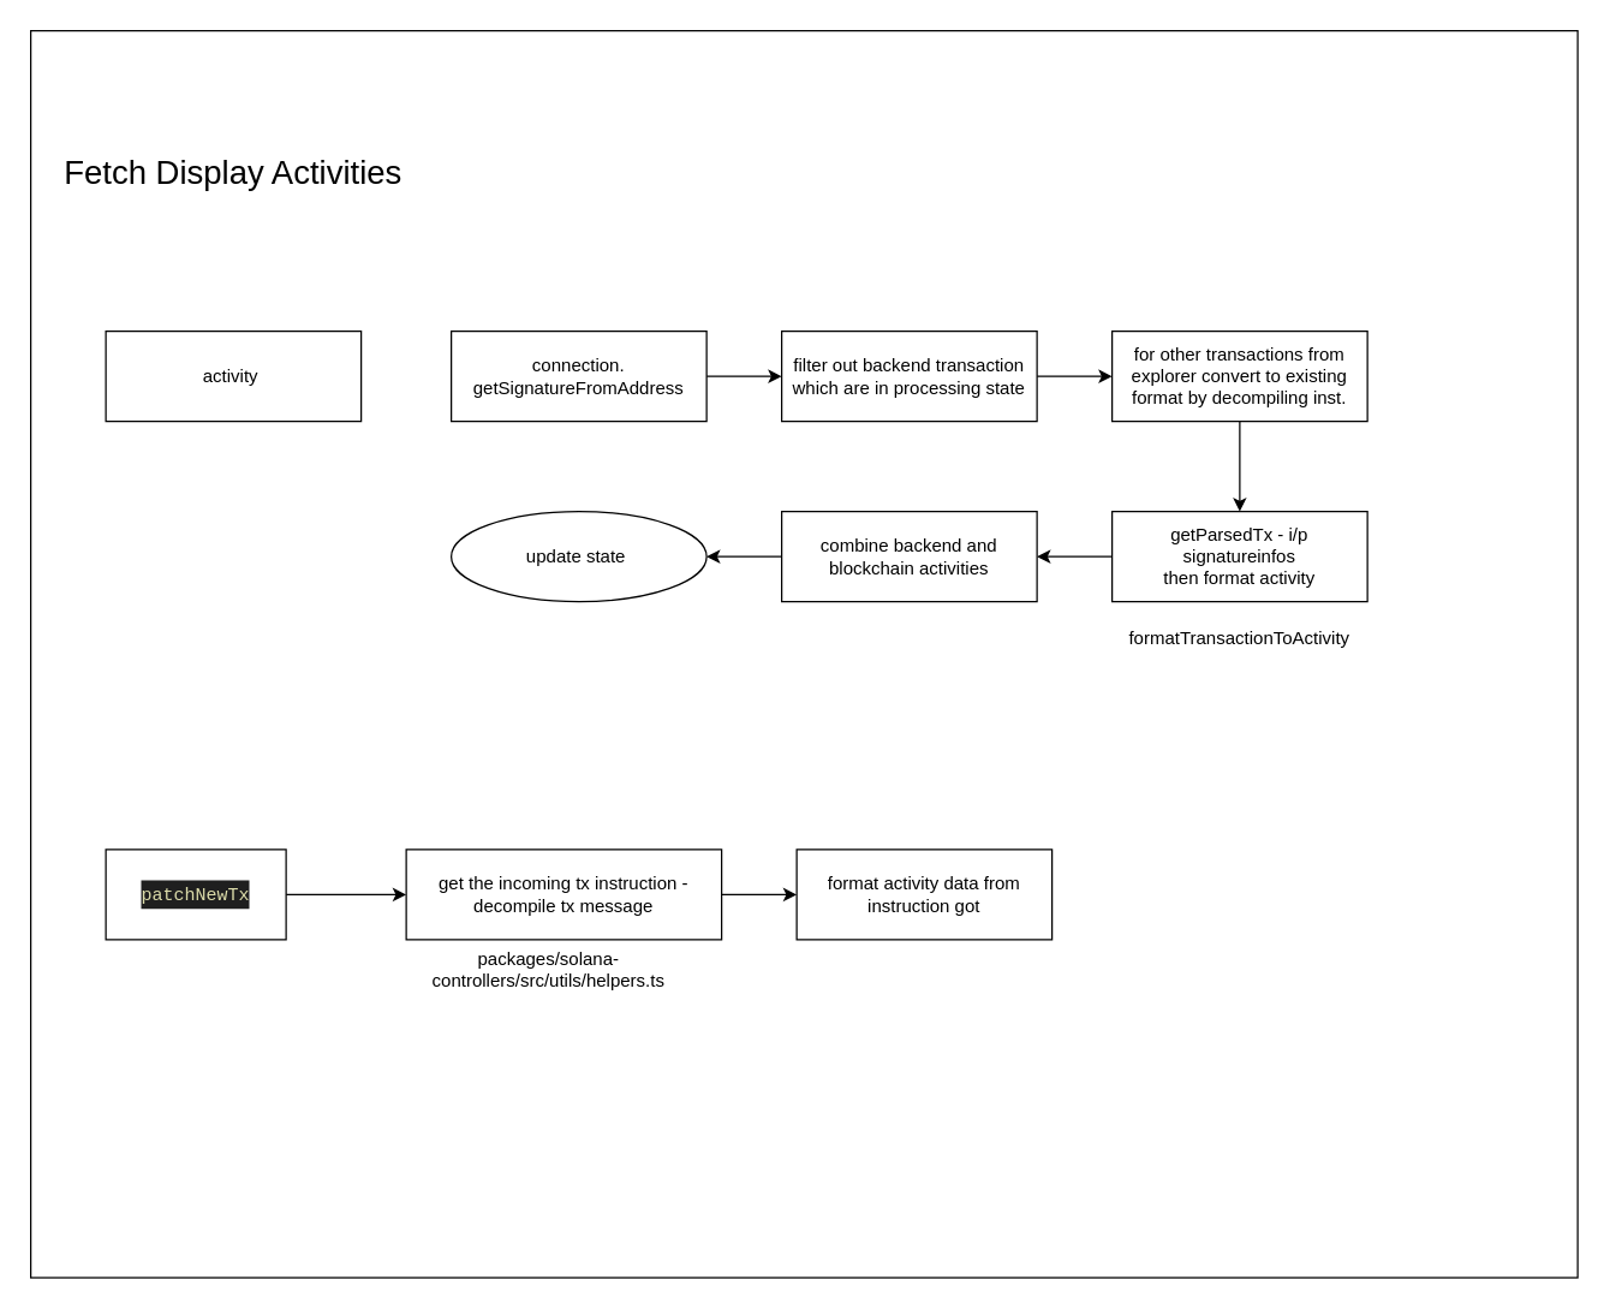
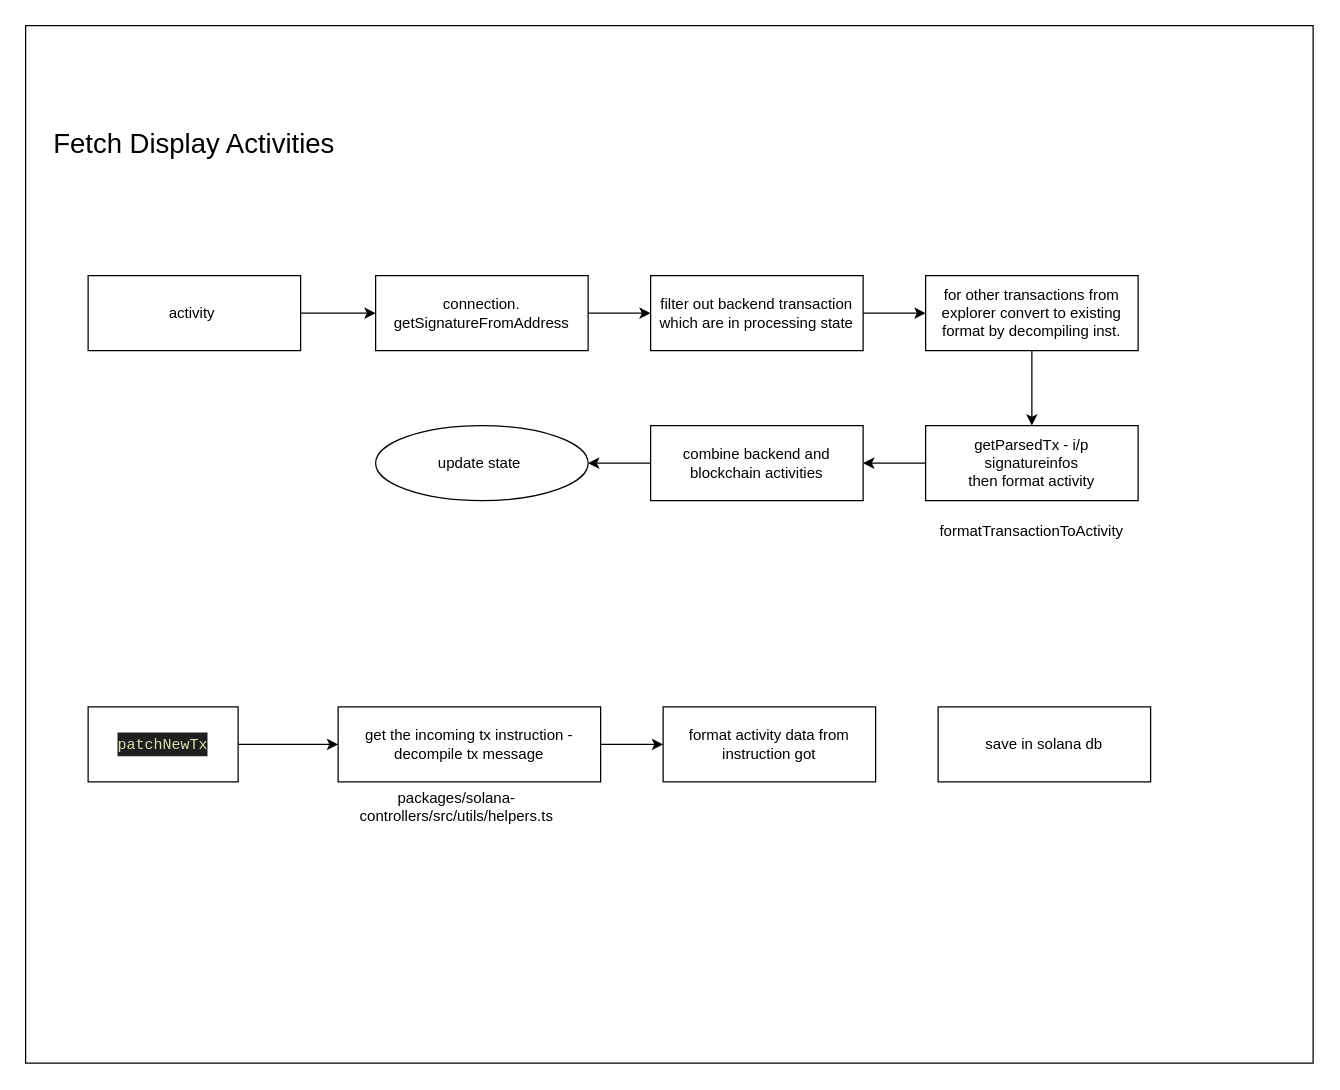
  <mxCell id="0" />
  <mxCell id="1" parent="0" />
  <mxCell id="2" value="" style="rounded=0;whiteSpace=wrap;html=1;" vertex="1" parent="1"><mxGeometry x="20" y="20" width="1030" height="830" as="geometry" /></mxCell>
  <mxCell id="3" value="&lt;font style=&quot;font-size: 22px;&quot;&gt;Fetch Display Activities&lt;/font&gt;" style="text;html=1;align=center;verticalAlign=middle;whiteSpace=wrap;rounded=0;" vertex="1" parent="1"><mxGeometry x="40" y="100" width="230" height="30" as="geometry" /></mxCell>
  <mxCell id="4" style="edgeStyle=orthogonalEdgeStyle;rounded=0;orthogonalLoop=1;jettySize=auto;html=1;entryX=0;entryY=0.5;entryDx=0;entryDy=0;" edge="1" parent="1" source="5" target="16"><mxGeometry relative="1" as="geometry" /></mxCell>
  <mxCell id="5" value="connection.&lt;div&gt;getSignatureFromAddress&lt;/div&gt;" style="rounded=0;whiteSpace=wrap;html=1;" vertex="1" parent="1"><mxGeometry x="300" y="220" width="170" height="60" as="geometry" /></mxCell>
  <mxCell id="6" value="" style="edgeStyle=orthogonalEdgeStyle;rounded=0;orthogonalLoop=1;jettySize=auto;html=1;" edge="1" parent="1" source="7" target="9"><mxGeometry relative="1" as="geometry" /></mxCell>
  <mxCell id="7" value="&lt;div style=&quot;background-color: rgb(31, 31, 31); line-height: 18px;&quot;&gt;&lt;font face=&quot;Menlo, Monaco, Courier New, monospace&quot; color=&quot;#dcdcaa&quot;&gt;&lt;span style=&quot;white-space: pre;&quot;&gt;patchNewTx&lt;/span&gt;&lt;/font&gt;&lt;br&gt;&lt;/div&gt;" style="rounded=0;whiteSpace=wrap;html=1;" vertex="1" parent="1"><mxGeometry x="70" y="565" width="120" height="60" as="geometry" /></mxCell>
  <mxCell id="8" value="" style="edgeStyle=orthogonalEdgeStyle;rounded=0;orthogonalLoop=1;jettySize=auto;html=1;" edge="1" parent="1" source="9" target="10"><mxGeometry relative="1" as="geometry" /></mxCell>
  <mxCell id="9" value="get the incoming tx instruction - decompile tx message" style="rounded=0;whiteSpace=wrap;html=1;" vertex="1" parent="1"><mxGeometry x="270" y="565" width="210" height="60" as="geometry" /></mxCell>
  <mxCell id="10" value="format activity data from instruction got" style="rounded=0;whiteSpace=wrap;html=1;" vertex="1" parent="1"><mxGeometry x="530" y="565" width="170" height="60" as="geometry" /></mxCell>
+ <mxCell id="11" value="save in solana db" style="rounded=0;whiteSpace=wrap;html=1;" vertex="1" parent="1"><mxGeometry x="750" y="565" width="170" height="60" as="geometry" /></mxCell>
  <mxCell id="12" value="packages/solana-controllers/src/utils/helpers.ts" style="text;html=1;align=center;verticalAlign=middle;whiteSpace=wrap;rounded=0;" vertex="1" parent="1"><mxGeometry x="290" y="630" width="150" height="30" as="geometry" /></mxCell>
+ <mxCell id="13" style="edgeStyle=orthogonalEdgeStyle;rounded=0;orthogonalLoop=1;jettySize=auto;html=1;exitX=1;exitY=0.5;exitDx=0;exitDy=0;" edge="1" parent="1" source="14" target="5"><mxGeometry relative="1" as="geometry" /></mxCell>
  <mxCell id="14" value="activity&amp;nbsp;" style="rounded=0;whiteSpace=wrap;html=1;" vertex="1" parent="1"><mxGeometry x="70" y="220" width="170" height="60" as="geometry" /></mxCell>
  <mxCell id="15" style="edgeStyle=orthogonalEdgeStyle;rounded=0;orthogonalLoop=1;jettySize=auto;html=1;entryX=0;entryY=0.5;entryDx=0;entryDy=0;" edge="1" parent="1" source="16" target="18"><mxGeometry relative="1" as="geometry" /></mxCell>
  <mxCell id="16" value="filter out backend transaction which are in processing state" style="rounded=0;whiteSpace=wrap;html=1;" vertex="1" parent="1"><mxGeometry x="520" y="220" width="170" height="60" as="geometry" /></mxCell>
  <mxCell id="17" style="edgeStyle=orthogonalEdgeStyle;rounded=0;orthogonalLoop=1;jettySize=auto;html=1;" edge="1" parent="1" source="18" target="20"><mxGeometry relative="1" as="geometry" /></mxCell>
  <mxCell id="18" value="for other transactions from explorer convert to existing format by decompiling inst." style="rounded=0;whiteSpace=wrap;html=1;" vertex="1" parent="1"><mxGeometry x="740" y="220" width="170" height="60" as="geometry" /></mxCell>
  <mxCell id="19" style="edgeStyle=orthogonalEdgeStyle;rounded=0;orthogonalLoop=1;jettySize=auto;html=1;entryX=1;entryY=0.5;entryDx=0;entryDy=0;" edge="1" parent="1" source="20" target="22"><mxGeometry relative="1" as="geometry" /></mxCell>
  <mxCell id="20" value="getParsedTx - i/p signatureinfos&lt;br&gt;then format activity" style="rounded=0;whiteSpace=wrap;html=1;" vertex="1" parent="1"><mxGeometry x="740" y="340" width="170" height="60" as="geometry" /></mxCell>
  <mxCell id="21" style="edgeStyle=orthogonalEdgeStyle;rounded=0;orthogonalLoop=1;jettySize=auto;html=1;" edge="1" parent="1" source="22" target="23"><mxGeometry relative="1" as="geometry" /></mxCell>
  <mxCell id="22" value="combine backend and blockchain activities" style="rounded=0;whiteSpace=wrap;html=1;" vertex="1" parent="1"><mxGeometry x="520" y="340" width="170" height="60" as="geometry" /></mxCell>
  <mxCell id="23" value="update state&amp;nbsp;" style="ellipse;whiteSpace=wrap;html=1;" vertex="1" parent="1"><mxGeometry x="300" y="340" width="170" height="60" as="geometry" /></mxCell>
  <mxCell id="24" value="formatTransactionToActivity" style="text;html=1;align=center;verticalAlign=middle;whiteSpace=wrap;rounded=0;" vertex="1" parent="1"><mxGeometry x="746" y="410" width="158" height="30" as="geometry" /></mxCell>
